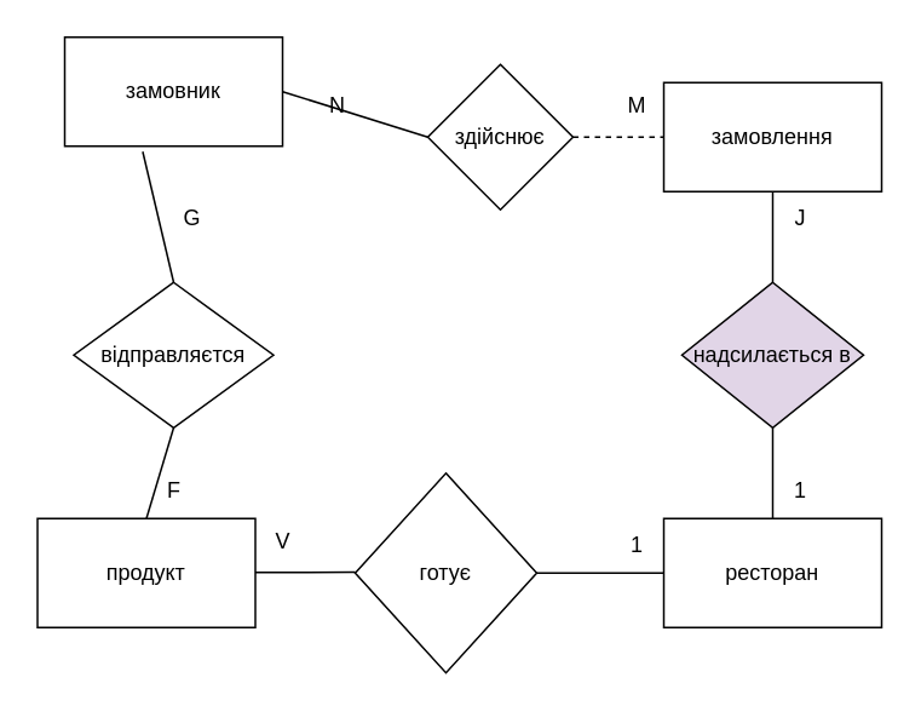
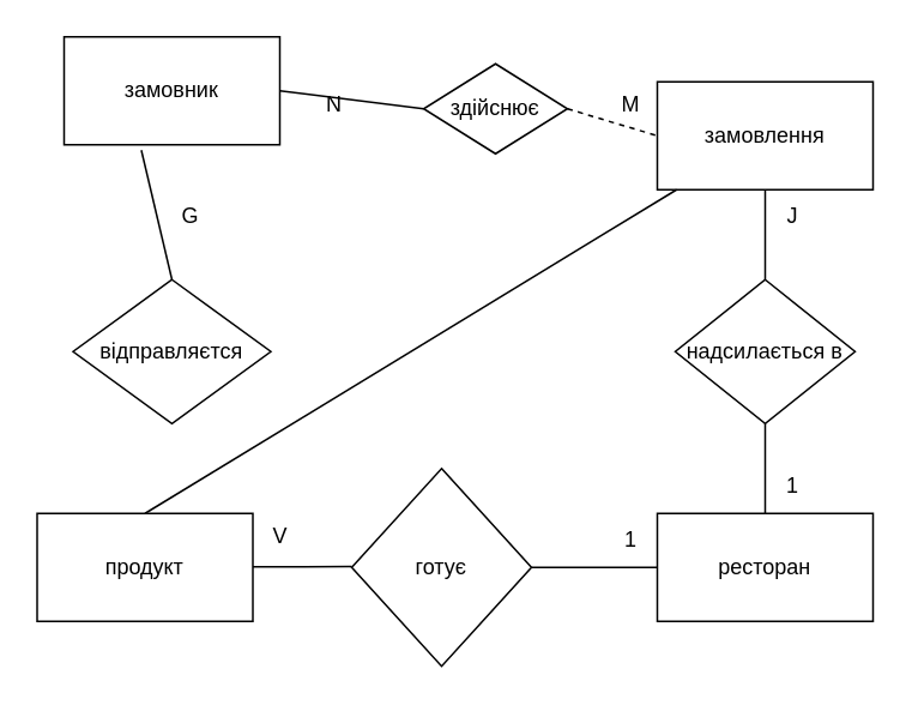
  <mxCell id="0" />
  <mxCell id="1" parent="0" />
  <mxCell id="2" value="замовник" style="rounded=0;whiteSpace=wrap;html=1;" vertex="1" parent="1"><mxGeometry x="35" y="20" width="120" height="60" as="geometry" /></mxCell>
  <mxCell id="3" value="замовлення" style="rounded=0;whiteSpace=wrap;html=1;" vertex="1" parent="1"><mxGeometry x="365" y="45" width="120" height="60" as="geometry" /></mxCell>
  <mxCell id="4" value="ресторан" style="rounded=0;whiteSpace=wrap;html=1;" vertex="1" parent="1"><mxGeometry x="365" y="285" width="120" height="60" as="geometry" /></mxCell>
  <mxCell id="5" value="продукт" style="rounded=0;whiteSpace=wrap;html=1;" vertex="1" parent="1"><mxGeometry x="20" y="285" width="120" height="60" as="geometry" /></mxCell>
- <mxCell id="6" value="здійснює" style="rhombus;whiteSpace=wrap;html=1;" vertex="1" parent="1"><mxGeometry x="235" y="35" width="80" height="80" as="geometry" /></mxCell>
- <mxCell id="7" value="надсилається в" style="rhombus;whiteSpace=wrap;html=1;fillColor=#e1d5e7;" vertex="1" parent="1"><mxGeometry x="375" y="155" width="100" height="80" as="geometry" /></mxCell>
+ <mxCell id="6" value="здійснює" style="rhombus;whiteSpace=wrap;html=1;" vertex="1" parent="1"><mxGeometry x="235" y="35" width="80" height="50" as="geometry" /></mxCell>
+ <mxCell id="7" value="надсилається в" style="rhombus;whiteSpace=wrap;html=1;" vertex="1" parent="1"><mxGeometry x="375" y="155" width="100" height="80" as="geometry" /></mxCell>
  <mxCell id="8" value="" style="endArrow=none;html=1;rounded=0;entryX=0;entryY=0.5;entryDx=0;entryDy=0;exitX=1;exitY=0.5;exitDx=0;exitDy=0;" edge="1" parent="1" source="2" target="6"><mxGeometry width="50" height="50" relative="1" as="geometry"><mxPoint x="165" y="175" as="sourcePoint" /><mxPoint x="215" y="125" as="targetPoint" /></mxGeometry></mxCell>
  <mxCell id="9" value="" style="endArrow=none;html=1;rounded=0;entryX=0;entryY=0.5;entryDx=0;entryDy=0;exitX=1;exitY=0.5;exitDx=0;exitDy=0;dashed=1;" edge="1" parent="1" source="6" target="3"><mxGeometry width="50" height="50" relative="1" as="geometry"><mxPoint x="305" y="74.5" as="sourcePoint" /><mxPoint x="365" y="74.5" as="targetPoint" /></mxGeometry></mxCell>
  <mxCell id="10" value="" style="endArrow=none;html=1;rounded=0;entryX=0.5;entryY=1;entryDx=0;entryDy=0;exitX=0.5;exitY=0;exitDx=0;exitDy=0;" edge="1" parent="1" source="7" target="3"><mxGeometry width="50" height="50" relative="1" as="geometry"><mxPoint x="305" y="145" as="sourcePoint" /><mxPoint x="365" y="145" as="targetPoint" /></mxGeometry></mxCell>
  <mxCell id="11" value="" style="endArrow=none;html=1;rounded=0;" edge="1" parent="1" source="4" target="7"><mxGeometry width="50" height="50" relative="1" as="geometry"><mxPoint x="424.5" y="285" as="sourcePoint" /><mxPoint x="424.5" y="235" as="targetPoint" /></mxGeometry></mxCell>
  <mxCell id="12" value="N" style="text;html=1;align=center;verticalAlign=middle;resizable=0;points=[];autosize=1;strokeColor=none;fillColor=none;" vertex="1" parent="1"><mxGeometry x="170" y="43" width="30" height="30" as="geometry" /></mxCell>
  <mxCell id="13" value="M" style="text;html=1;align=center;verticalAlign=middle;resizable=0;points=[];autosize=1;strokeColor=none;fillColor=none;" vertex="1" parent="1"><mxGeometry x="335" y="43" width="30" height="30" as="geometry" /></mxCell>
  <mxCell id="14" value="J" style="text;html=1;align=center;verticalAlign=middle;resizable=0;points=[];autosize=1;strokeColor=none;fillColor=none;" vertex="1" parent="1"><mxGeometry x="425" y="105" width="30" height="30" as="geometry" /></mxCell>
  <mxCell id="15" value="1" style="text;html=1;align=center;verticalAlign=middle;resizable=0;points=[];autosize=1;strokeColor=none;fillColor=none;" vertex="1" parent="1"><mxGeometry x="425" y="255" width="30" height="30" as="geometry" /></mxCell>
  <mxCell id="16" value="готує" style="rhombus;whiteSpace=wrap;html=1;" vertex="1" parent="1"><mxGeometry x="195" y="260" width="100" height="110" as="geometry" /></mxCell>
  <mxCell id="17" value="" style="endArrow=none;html=1;rounded=0;entryX=0;entryY=0.5;entryDx=0;entryDy=0;exitX=1;exitY=0.5;exitDx=0;exitDy=0;" edge="1" parent="1" source="16" target="4"><mxGeometry width="50" height="50" relative="1" as="geometry"><mxPoint x="315" y="375" as="sourcePoint" /><mxPoint x="315" y="325" as="targetPoint" /></mxGeometry></mxCell>
  <mxCell id="18" value="" style="endArrow=none;html=1;rounded=0;entryX=0;entryY=0.5;entryDx=0;entryDy=0;" edge="1" parent="1" source="5"><mxGeometry width="50" height="50" relative="1" as="geometry"><mxPoint x="145" y="315" as="sourcePoint" /><mxPoint x="195" y="314.5" as="targetPoint" /></mxGeometry></mxCell>
  <mxCell id="19" value="1" style="text;html=1;align=center;verticalAlign=middle;resizable=0;points=[];autosize=1;strokeColor=none;fillColor=none;" vertex="1" parent="1"><mxGeometry x="335" y="285" width="30" height="30" as="geometry" /></mxCell>
  <mxCell id="20" value="V" style="text;html=1;align=center;verticalAlign=middle;resizable=0;points=[];autosize=1;strokeColor=none;fillColor=none;" vertex="1" parent="1"><mxGeometry x="140" y="283" width="30" height="30" as="geometry" /></mxCell>
  <mxCell id="21" value="відправляєтся" style="rhombus;whiteSpace=wrap;html=1;" vertex="1" parent="1"><mxGeometry x="40" y="155" width="110" height="80" as="geometry" /></mxCell>
  <mxCell id="22" value="" style="endArrow=none;html=1;rounded=0;entryX=0.358;entryY=1.05;entryDx=0;entryDy=0;exitX=0.5;exitY=0;exitDx=0;exitDy=0;entryPerimeter=0;" edge="1" parent="1" source="21" target="2"><mxGeometry width="50" height="50" relative="1" as="geometry"><mxPoint x="165" y="85" as="sourcePoint" /><mxPoint x="245" y="85" as="targetPoint" /></mxGeometry></mxCell>
- <mxCell id="23" value="" style="endArrow=none;html=1;rounded=0;entryX=0.5;entryY=1;entryDx=0;entryDy=0;exitX=0.5;exitY=0;exitDx=0;exitDy=0;" edge="1" parent="1" source="5" target="21"><mxGeometry width="50" height="50" relative="1" as="geometry"><mxPoint x="90" y="165" as="sourcePoint" /><mxPoint x="88" y="118" as="targetPoint" /></mxGeometry></mxCell>
- <mxCell id="24" value="F" style="text;html=1;align=center;verticalAlign=middle;resizable=0;points=[];autosize=1;strokeColor=none;fillColor=none;" vertex="1" parent="1"><mxGeometry x="80" y="255" width="30" height="30" as="geometry" /></mxCell>
+ <mxCell id="23" value="" style="endArrow=none;html=1;rounded=0;exitX=0.5;exitY=0;exitDx=0;exitDy=0;" edge="1" parent="1" source="5" target="3"><mxGeometry width="50" height="50" relative="1" as="geometry"><mxPoint x="90" y="165" as="sourcePoint" /><mxPoint x="88" y="118" as="targetPoint" /></mxGeometry></mxCell>
  <mxCell id="25" value="G" style="text;html=1;align=center;verticalAlign=middle;resizable=0;points=[];autosize=1;strokeColor=none;fillColor=none;" vertex="1" parent="1"><mxGeometry x="90" y="105" width="30" height="30" as="geometry" /></mxCell>
